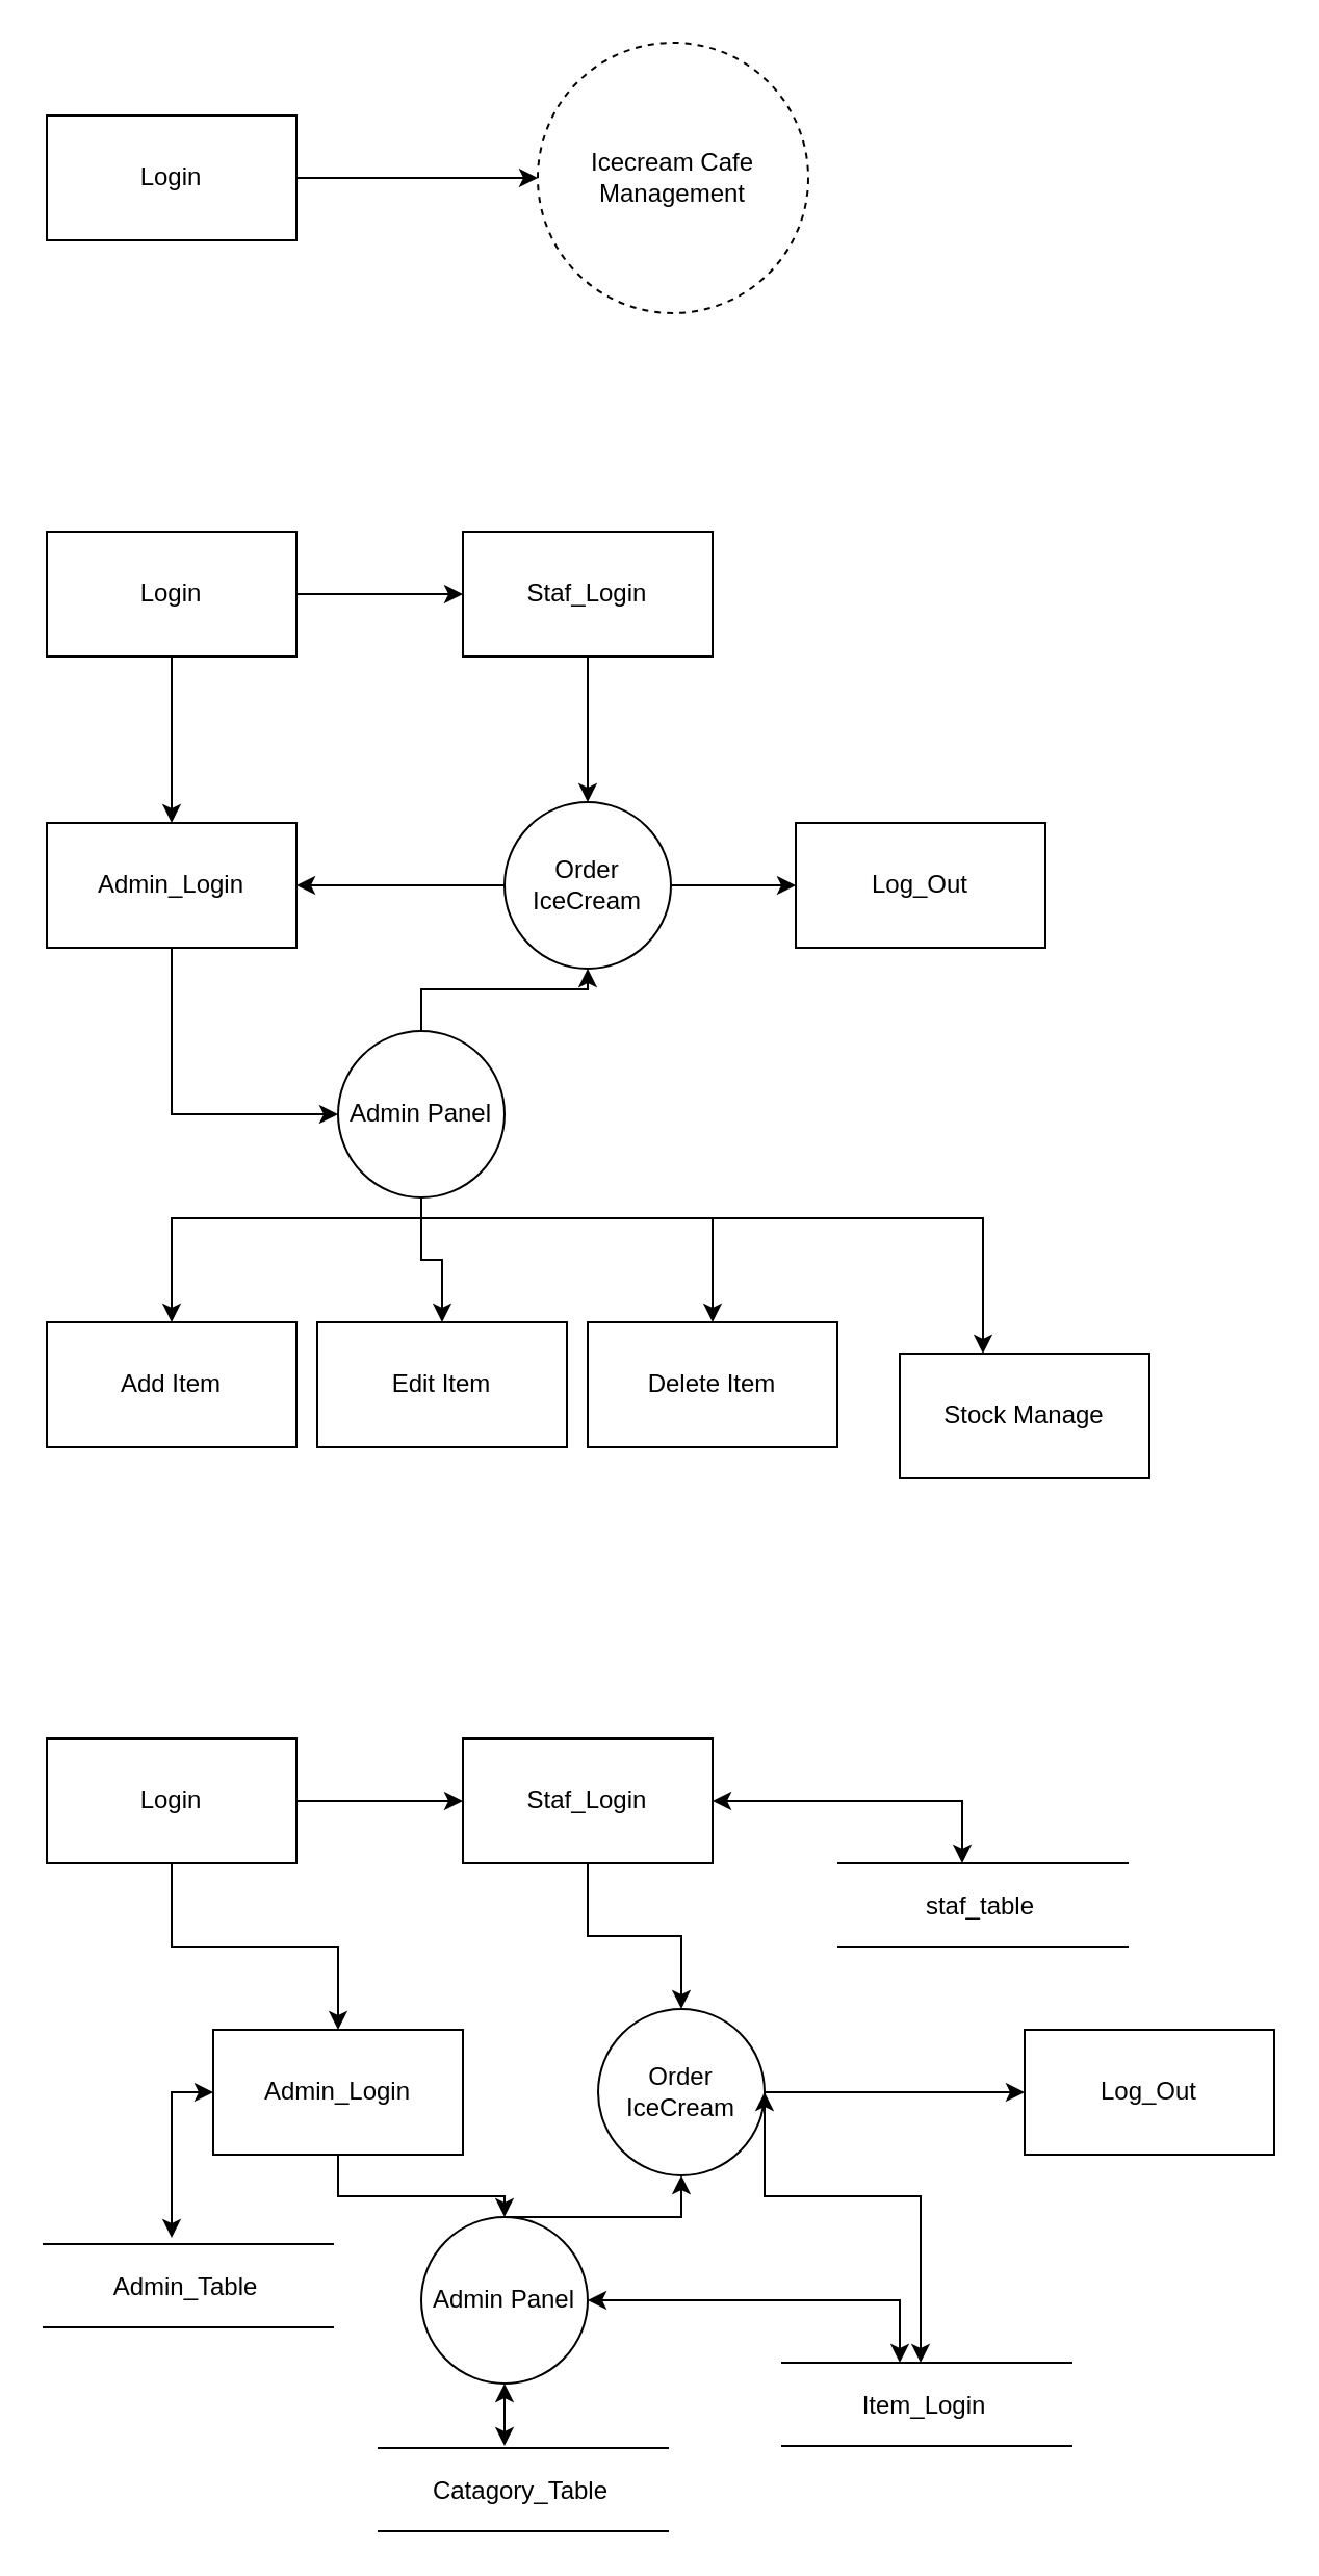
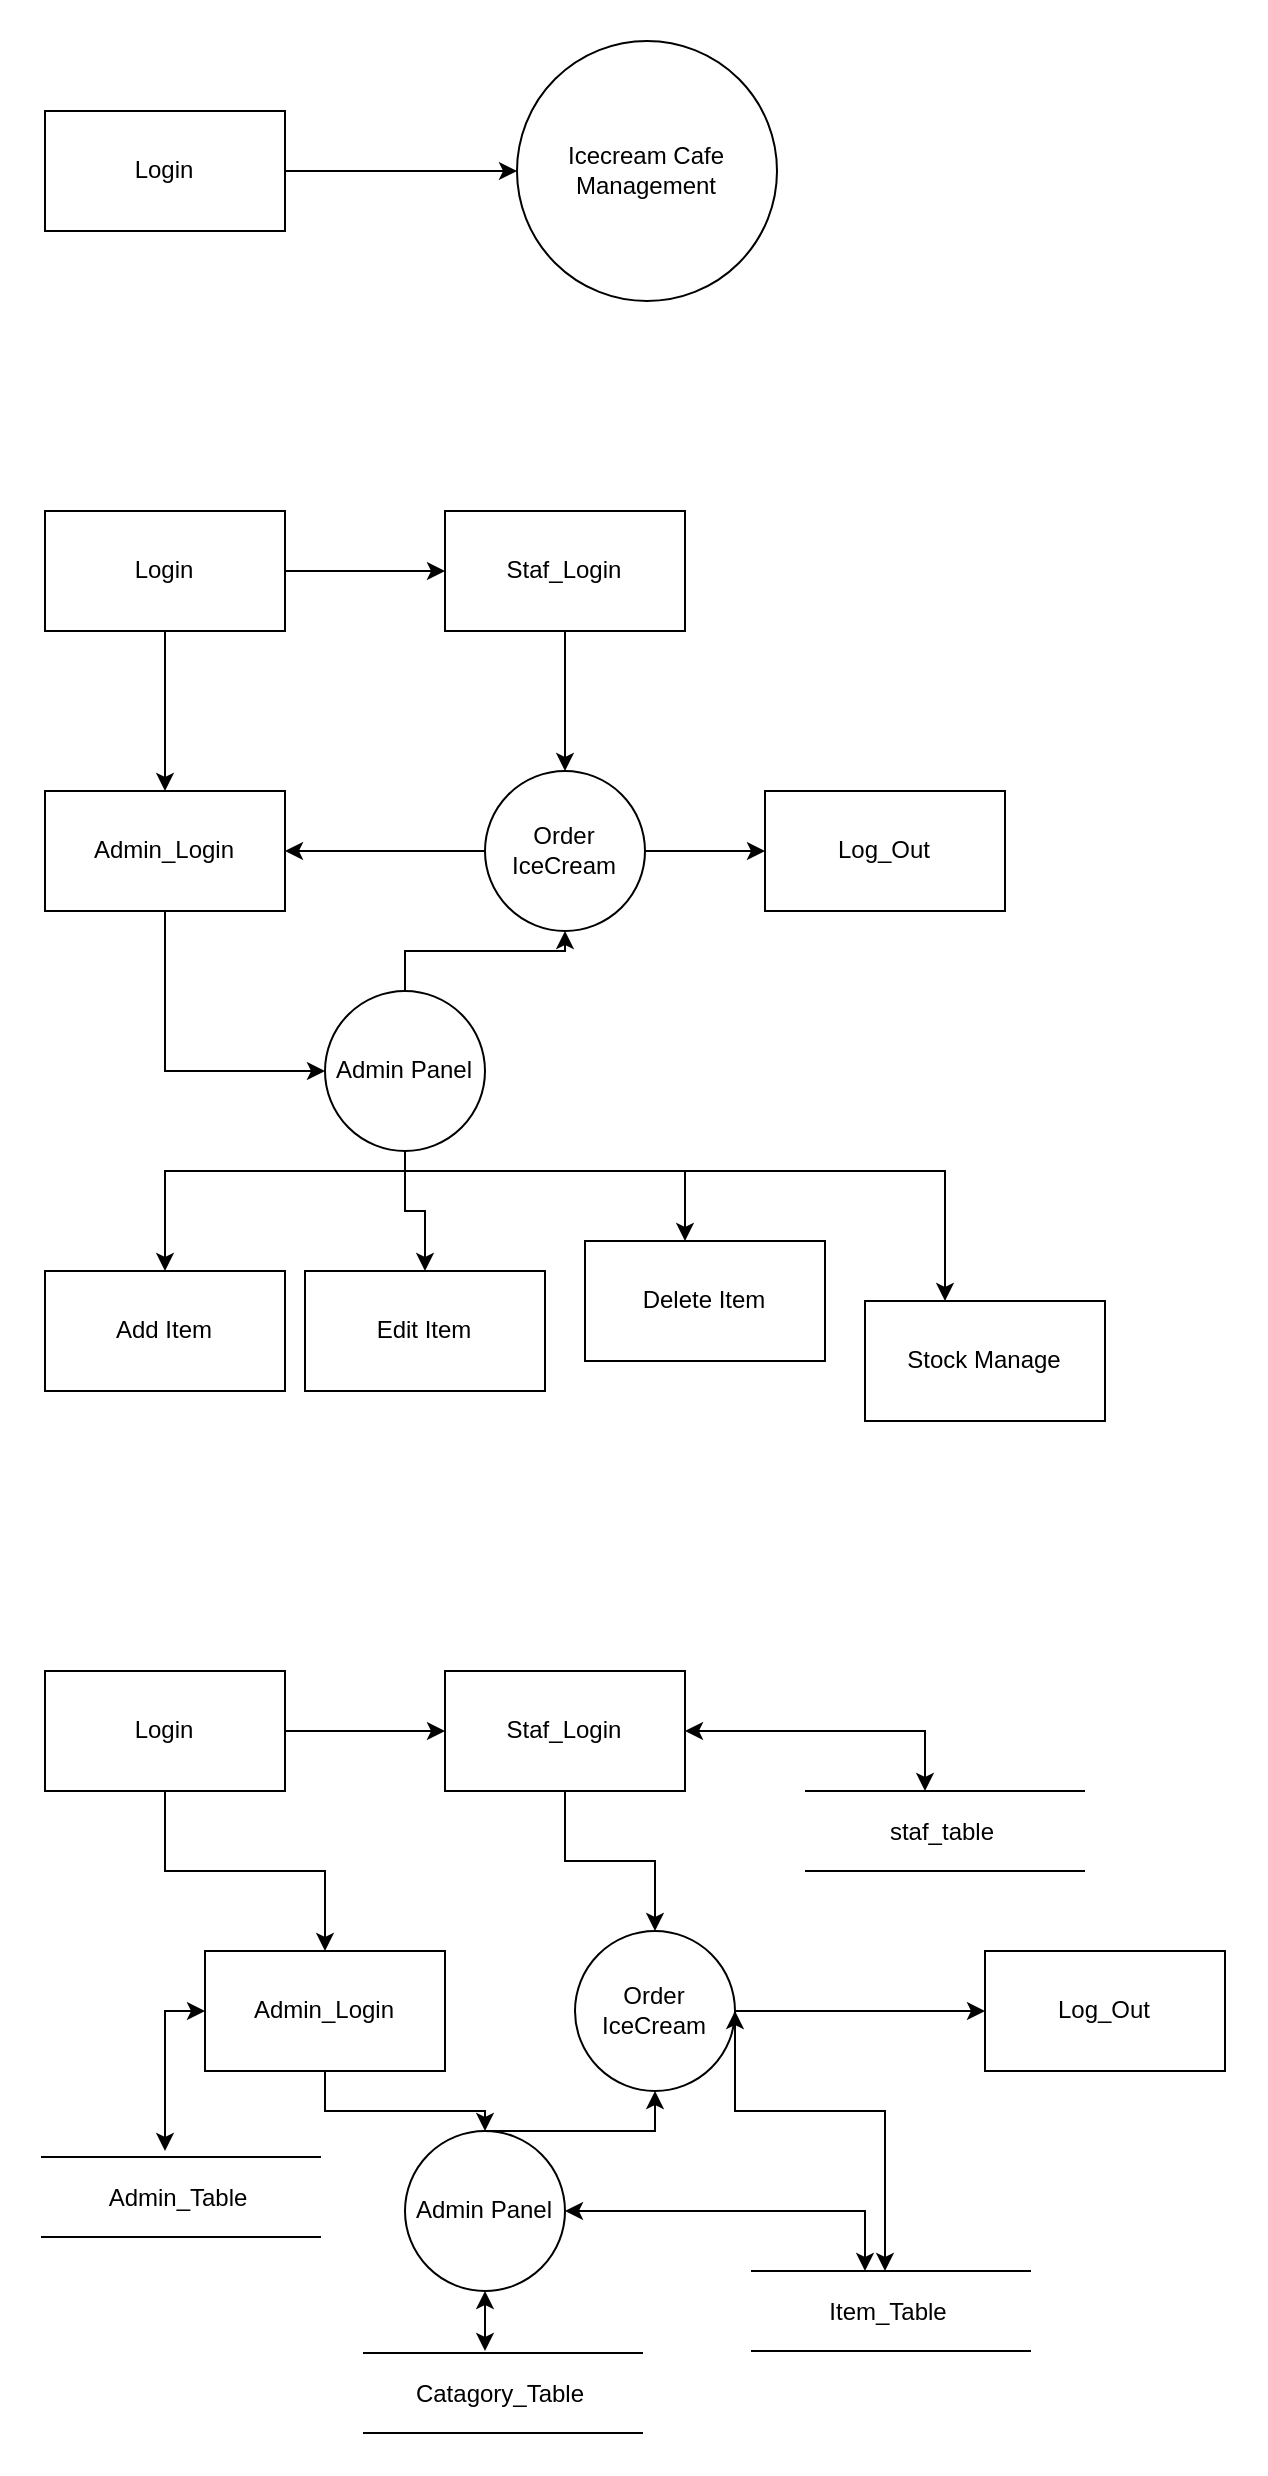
  <mxCell id="0" />
  <mxCell id="1" parent="0" />
  <mxCell id="2" style="edgeStyle=orthogonalEdgeStyle;rounded=0;orthogonalLoop=1;jettySize=auto;html=1;entryX=0;entryY=0.5;entryDx=0;entryDy=0;" edge="1" parent="1" source="3" target="4"><mxGeometry relative="1" as="geometry" /></mxCell>
  <mxCell id="3" value="Login" style="rounded=0;whiteSpace=wrap;html=1;" vertex="1" parent="1"><mxGeometry x="22" y="55" width="120" height="60" as="geometry" /></mxCell>
- <mxCell id="4" value="Icecream Cafe Management" style="ellipse;whiteSpace=wrap;html=1;aspect=fixed;dashed=1;" vertex="1" parent="1"><mxGeometry x="258" y="20" width="130" height="130" as="geometry" /></mxCell>
+ <mxCell id="4" value="Icecream Cafe Management" style="ellipse;whiteSpace=wrap;html=1;aspect=fixed;" vertex="1" parent="1"><mxGeometry x="258" y="20" width="130" height="130" as="geometry" /></mxCell>
  <mxCell id="5" value="" style="edgeStyle=orthogonalEdgeStyle;rounded=0;orthogonalLoop=1;jettySize=auto;html=1;" edge="1" parent="1" source="7" target="9"><mxGeometry relative="1" as="geometry" /></mxCell>
  <mxCell id="6" value="" style="edgeStyle=orthogonalEdgeStyle;rounded=0;orthogonalLoop=1;jettySize=auto;html=1;" edge="1" parent="1" source="7" target="11"><mxGeometry relative="1" as="geometry" /></mxCell>
  <mxCell id="7" value="Login" style="rounded=0;whiteSpace=wrap;html=1;" vertex="1" parent="1"><mxGeometry x="22" y="255" width="120" height="60" as="geometry" /></mxCell>
  <mxCell id="8" value="" style="edgeStyle=orthogonalEdgeStyle;rounded=0;orthogonalLoop=1;jettySize=auto;html=1;" edge="1" parent="1" source="9" target="14"><mxGeometry relative="1" as="geometry" /></mxCell>
  <mxCell id="9" value="Staf_Login" style="whiteSpace=wrap;html=1;rounded=0;" vertex="1" parent="1"><mxGeometry x="222" y="255" width="120" height="60" as="geometry" /></mxCell>
  <mxCell id="10" value="" style="edgeStyle=orthogonalEdgeStyle;rounded=0;orthogonalLoop=1;jettySize=auto;html=1;entryX=0;entryY=0.5;entryDx=0;entryDy=0;" edge="1" parent="1" source="11" target="21"><mxGeometry relative="1" as="geometry"><Array as="points"><mxPoint x="82" y="535" /></Array></mxGeometry></mxCell>
  <mxCell id="11" value="Admin_Login" style="whiteSpace=wrap;html=1;rounded=0;" vertex="1" parent="1"><mxGeometry x="22" y="395" width="120" height="60" as="geometry" /></mxCell>
  <mxCell id="12" style="edgeStyle=orthogonalEdgeStyle;rounded=0;orthogonalLoop=1;jettySize=auto;html=1;exitX=0;exitY=0.5;exitDx=0;exitDy=0;entryX=1;entryY=0.5;entryDx=0;entryDy=0;" edge="1" parent="1" source="14" target="11"><mxGeometry relative="1" as="geometry" /></mxCell>
  <mxCell id="13" value="" style="edgeStyle=orthogonalEdgeStyle;rounded=0;orthogonalLoop=1;jettySize=auto;html=1;" edge="1" parent="1" source="14" target="15"><mxGeometry relative="1" as="geometry" /></mxCell>
  <mxCell id="14" value="Order IceCream" style="ellipse;whiteSpace=wrap;html=1;rounded=0;" vertex="1" parent="1"><mxGeometry x="242" y="385" width="80" height="80" as="geometry" /></mxCell>
  <mxCell id="15" value="Log_Out" style="whiteSpace=wrap;html=1;rounded=0;" vertex="1" parent="1"><mxGeometry x="382" y="395" width="120" height="60" as="geometry" /></mxCell>
  <mxCell id="16" style="edgeStyle=orthogonalEdgeStyle;rounded=0;orthogonalLoop=1;jettySize=auto;html=1;exitX=0.5;exitY=0;exitDx=0;exitDy=0;entryX=0.5;entryY=1;entryDx=0;entryDy=0;" edge="1" parent="1" source="21" target="14"><mxGeometry relative="1" as="geometry"><Array as="points"><mxPoint x="202" y="475" /><mxPoint x="282" y="475" /></Array></mxGeometry></mxCell>
  <mxCell id="17" value="" style="edgeStyle=orthogonalEdgeStyle;rounded=0;orthogonalLoop=1;jettySize=auto;html=1;" edge="1" parent="1" source="21" target="22"><mxGeometry relative="1" as="geometry"><Array as="points"><mxPoint x="202" y="585" /><mxPoint x="82" y="585" /></Array></mxGeometry></mxCell>
  <mxCell id="18" value="" style="edgeStyle=orthogonalEdgeStyle;rounded=0;orthogonalLoop=1;jettySize=auto;html=1;" edge="1" parent="1" source="21" target="23"><mxGeometry relative="1" as="geometry" /></mxCell>
  <mxCell id="19" value="" style="edgeStyle=orthogonalEdgeStyle;rounded=0;orthogonalLoop=1;jettySize=auto;html=1;" edge="1" parent="1" source="21" target="24"><mxGeometry relative="1" as="geometry"><Array as="points"><mxPoint x="202" y="585" /><mxPoint x="342" y="585" /></Array></mxGeometry></mxCell>
  <mxCell id="20" value="" style="edgeStyle=orthogonalEdgeStyle;rounded=0;orthogonalLoop=1;jettySize=auto;html=1;exitX=0.5;exitY=1;exitDx=0;exitDy=0;" edge="1" parent="1" source="21" target="25"><mxGeometry relative="1" as="geometry"><Array as="points"><mxPoint x="202" y="585" /><mxPoint x="472" y="585" /></Array></mxGeometry></mxCell>
  <mxCell id="21" value="Admin Panel" style="ellipse;whiteSpace=wrap;html=1;rounded=0;" vertex="1" parent="1"><mxGeometry x="162" y="495" width="80" height="80" as="geometry" /></mxCell>
  <mxCell id="22" value="Add Item" style="whiteSpace=wrap;html=1;rounded=0;" vertex="1" parent="1"><mxGeometry x="22" y="635" width="120" height="60" as="geometry" /></mxCell>
  <mxCell id="23" value="Edit Item" style="whiteSpace=wrap;html=1;rounded=0;" vertex="1" parent="1"><mxGeometry x="152" y="635" width="120" height="60" as="geometry" /></mxCell>
- <mxCell id="24" value="Delete Item" style="whiteSpace=wrap;html=1;rounded=0;" vertex="1" parent="1"><mxGeometry x="282" y="635" width="120" height="60" as="geometry" /></mxCell>
+ <mxCell id="24" value="Delete Item" style="whiteSpace=wrap;html=1;rounded=0;" vertex="1" parent="1"><mxGeometry x="292" y="620" width="120" height="60" as="geometry" /></mxCell>
  <mxCell id="25" value="Stock Manage" style="whiteSpace=wrap;html=1;rounded=0;" vertex="1" parent="1"><mxGeometry x="432" y="650" width="120" height="60" as="geometry" /></mxCell>
  <mxCell id="26" value="" style="edgeStyle=orthogonalEdgeStyle;rounded=0;orthogonalLoop=1;jettySize=auto;html=1;" edge="1" parent="1" source="28" target="30"><mxGeometry relative="1" as="geometry" /></mxCell>
  <mxCell id="27" value="" style="edgeStyle=orthogonalEdgeStyle;rounded=0;orthogonalLoop=1;jettySize=auto;html=1;" edge="1" parent="1" source="28" target="32"><mxGeometry relative="1" as="geometry" /></mxCell>
  <mxCell id="28" value="Login" style="rounded=0;whiteSpace=wrap;html=1;" vertex="1" parent="1"><mxGeometry x="22" y="835" width="120" height="60" as="geometry" /></mxCell>
  <mxCell id="29" value="" style="edgeStyle=orthogonalEdgeStyle;rounded=0;orthogonalLoop=1;jettySize=auto;html=1;" edge="1" parent="1" source="30" target="34"><mxGeometry relative="1" as="geometry" /></mxCell>
  <mxCell id="30" value="Staf_Login" style="whiteSpace=wrap;html=1;rounded=0;" vertex="1" parent="1"><mxGeometry x="222" y="835" width="120" height="60" as="geometry" /></mxCell>
  <mxCell id="31" value="" style="edgeStyle=orthogonalEdgeStyle;rounded=0;orthogonalLoop=1;jettySize=auto;html=1;" edge="1" parent="1" source="32" target="44"><mxGeometry relative="1" as="geometry" /></mxCell>
  <mxCell id="32" value="Admin_Login" style="whiteSpace=wrap;html=1;rounded=0;" vertex="1" parent="1"><mxGeometry x="102" y="975" width="120" height="60" as="geometry" /></mxCell>
  <mxCell id="33" value="" style="edgeStyle=orthogonalEdgeStyle;rounded=0;orthogonalLoop=1;jettySize=auto;html=1;" edge="1" parent="1" source="34" target="54"><mxGeometry relative="1" as="geometry" /></mxCell>
  <mxCell id="34" value="Order IceCream" style="ellipse;whiteSpace=wrap;html=1;rounded=0;" vertex="1" parent="1"><mxGeometry x="287" y="965" width="80" height="80" as="geometry" /></mxCell>
  <mxCell id="35" value="" style="endArrow=none;html=1;rounded=0;" edge="1" parent="1"><mxGeometry width="50" height="50" relative="1" as="geometry"><mxPoint x="402" y="895" as="sourcePoint" /><mxPoint x="542" y="895" as="targetPoint" /></mxGeometry></mxCell>
  <mxCell id="36" value="" style="endArrow=none;html=1;rounded=0;" edge="1" parent="1"><mxGeometry width="50" height="50" relative="1" as="geometry"><mxPoint x="402" y="935" as="sourcePoint" /><mxPoint x="542" y="935" as="targetPoint" /></mxGeometry></mxCell>
  <mxCell id="37" value="staf_table" style="text;html=1;align=center;verticalAlign=middle;whiteSpace=wrap;rounded=0;" vertex="1" parent="1"><mxGeometry x="441" y="901" width="60" height="30" as="geometry" /></mxCell>
  <mxCell id="38" value="" style="endArrow=classic;startArrow=classic;html=1;rounded=0;exitX=1;exitY=0.5;exitDx=0;exitDy=0;" edge="1" parent="1" source="30"><mxGeometry width="50" height="50" relative="1" as="geometry"><mxPoint x="392" y="895" as="sourcePoint" /><mxPoint x="462" y="895" as="targetPoint" /><Array as="points"><mxPoint x="462" y="865" /></Array></mxGeometry></mxCell>
  <mxCell id="39" value="" style="endArrow=none;html=1;rounded=0;" edge="1" parent="1"><mxGeometry width="50" height="50" relative="1" as="geometry"><mxPoint x="20" y="1078" as="sourcePoint" /><mxPoint x="160" y="1078" as="targetPoint" /></mxGeometry></mxCell>
  <mxCell id="40" value="" style="endArrow=none;html=1;rounded=0;" edge="1" parent="1"><mxGeometry width="50" height="50" relative="1" as="geometry"><mxPoint x="20" y="1118" as="sourcePoint" /><mxPoint x="160" y="1118" as="targetPoint" /></mxGeometry></mxCell>
  <mxCell id="41" value="Admin_Table" style="text;html=1;align=center;verticalAlign=middle;whiteSpace=wrap;rounded=0;" vertex="1" parent="1"><mxGeometry x="59" y="1084" width="60" height="30" as="geometry" /></mxCell>
  <mxCell id="42" value="" style="endArrow=classic;startArrow=classic;html=1;rounded=0;exitX=0;exitY=0.5;exitDx=0;exitDy=0;" edge="1" parent="1" source="32"><mxGeometry width="50" height="50" relative="1" as="geometry"><mxPoint x="352" y="875" as="sourcePoint" /><mxPoint x="82" y="1075" as="targetPoint" /><Array as="points"><mxPoint x="82" y="1005" /></Array></mxGeometry></mxCell>
  <mxCell id="43" style="edgeStyle=orthogonalEdgeStyle;rounded=0;orthogonalLoop=1;jettySize=auto;html=1;exitX=0.5;exitY=0;exitDx=0;exitDy=0;entryX=0.5;entryY=1;entryDx=0;entryDy=0;" edge="1" parent="1" source="44" target="34"><mxGeometry relative="1" as="geometry"><Array as="points"><mxPoint x="327" y="1065" /></Array></mxGeometry></mxCell>
  <mxCell id="44" value="Admin Panel" style="ellipse;whiteSpace=wrap;html=1;rounded=0;" vertex="1" parent="1"><mxGeometry x="202" y="1065" width="80" height="80" as="geometry" /></mxCell>
  <mxCell id="45" value="" style="endArrow=none;html=1;rounded=0;" edge="1" parent="1"><mxGeometry width="50" height="50" relative="1" as="geometry"><mxPoint x="375" y="1135" as="sourcePoint" /><mxPoint x="515" y="1135" as="targetPoint" /></mxGeometry></mxCell>
  <mxCell id="46" value="" style="endArrow=none;html=1;rounded=0;" edge="1" parent="1"><mxGeometry width="50" height="50" relative="1" as="geometry"><mxPoint x="375" y="1175" as="sourcePoint" /><mxPoint x="515" y="1175" as="targetPoint" /></mxGeometry></mxCell>
- <mxCell id="47" value="Item_Login" style="text;html=1;align=center;verticalAlign=middle;whiteSpace=wrap;rounded=0;" vertex="1" parent="1"><mxGeometry x="414" y="1141" width="60" height="30" as="geometry" /></mxCell>
+ <mxCell id="47" value="Item_Table" style="text;html=1;align=center;verticalAlign=middle;whiteSpace=wrap;rounded=0;" vertex="1" parent="1"><mxGeometry x="414" y="1141" width="60" height="30" as="geometry" /></mxCell>
  <mxCell id="48" value="" style="endArrow=none;html=1;rounded=0;" edge="1" parent="1"><mxGeometry width="50" height="50" relative="1" as="geometry"><mxPoint x="181" y="1176" as="sourcePoint" /><mxPoint x="321" y="1176" as="targetPoint" /></mxGeometry></mxCell>
  <mxCell id="49" value="" style="endArrow=none;html=1;rounded=0;" edge="1" parent="1"><mxGeometry width="50" height="50" relative="1" as="geometry"><mxPoint x="181" y="1216" as="sourcePoint" /><mxPoint x="321" y="1216" as="targetPoint" /></mxGeometry></mxCell>
  <mxCell id="50" value="Catagory_Table" style="text;html=1;align=center;verticalAlign=middle;whiteSpace=wrap;rounded=0;" vertex="1" parent="1"><mxGeometry x="220" y="1182" width="60" height="30" as="geometry" /></mxCell>
  <mxCell id="51" value="" style="endArrow=classic;startArrow=classic;html=1;rounded=0;entryX=1;entryY=0.5;entryDx=0;entryDy=0;" edge="1" parent="1" target="34"><mxGeometry width="50" height="50" relative="1" as="geometry"><mxPoint x="442" y="1135" as="sourcePoint" /><mxPoint x="472" y="1025" as="targetPoint" /><Array as="points"><mxPoint x="442" y="1055" /><mxPoint x="367" y="1055" /></Array></mxGeometry></mxCell>
  <mxCell id="52" value="" style="endArrow=classic;startArrow=classic;html=1;rounded=0;entryX=0.5;entryY=1;entryDx=0;entryDy=0;" edge="1" parent="1" target="44"><mxGeometry width="50" height="50" relative="1" as="geometry"><mxPoint x="242" y="1175" as="sourcePoint" /><mxPoint x="132" y="1145" as="targetPoint" /></mxGeometry></mxCell>
  <mxCell id="53" value="" style="endArrow=classic;startArrow=classic;html=1;rounded=0;exitX=1;exitY=0.5;exitDx=0;exitDy=0;" edge="1" parent="1" source="44"><mxGeometry width="50" height="50" relative="1" as="geometry"><mxPoint x="322" y="1135" as="sourcePoint" /><mxPoint x="432" y="1135" as="targetPoint" /><Array as="points"><mxPoint x="432" y="1105" /></Array></mxGeometry></mxCell>
  <mxCell id="54" value="Log_Out" style="whiteSpace=wrap;html=1;rounded=0;" vertex="1" parent="1"><mxGeometry x="492" y="975" width="120" height="60" as="geometry" /></mxCell>
